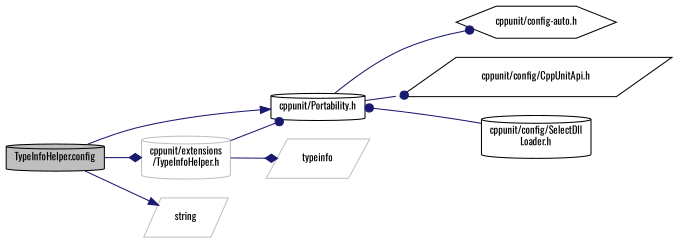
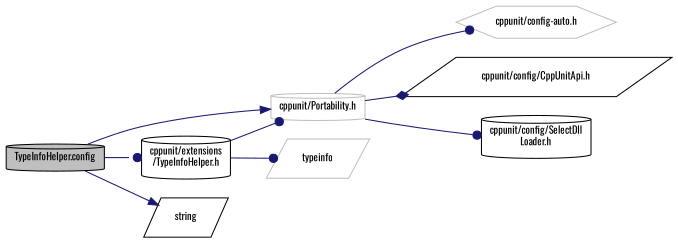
  digraph {
    fontname=Oswald
    rankdir=LR
    node [color=black fillcolor=white fontname=Oswald fontsize=10 shape=cylinder style=filled]
    edge [arrowhead=dot color=midnightblue fontname=Oswald fontsize=10 labelfontname=Helvetica labelfontsize=10 style=solid]
    n1 [fillcolor=grey75 fontcolor=black height=0.2 label="TypeInfoHelper.config" width=0.4]
-   n2 [height=0.2 label="cppunit/Portability.h" width=0.4]
-   n3 [color=grey75 height=0.2 label="cppunit/extensions\l/TypeInfoHelper.h" width=0.4]
-   n4 [color=grey75 height=0.2 label=string shape=parallelogram width=0.4]
-   n5 [height=0.2 label="cppunit/config-auto.h" shape=hexagon width=0.4]
+   n2 [color=grey75 height=0.2 label="cppunit/Portability.h" width=0.4]
+   n3 [height=0.2 label="cppunit/extensions\l/TypeInfoHelper.h" width=0.4]
+   n4 [height=0.2 label=string shape=parallelogram width=0.4]
+   n5 [color=grey75 height=0.2 label="cppunit/config-auto.h" shape=hexagon width=0.4]
    n6 [height=0.2 label="cppunit/config/CppUnitApi.h" shape=parallelogram width=0.4]
    n7 [height=0.2 label="cppunit/config/SelectDll\lLoader.h" width=0.4]
    n8 [color=grey75 height=0.2 label=typeinfo shape=parallelogram width=0.4]
    n1 -> n2 [arrowhead=normal]
-   n1 -> n3 [arrowhead=diamond]
+   n1 -> n3
    n1 -> n4 [arrowhead=normal]
    n2 -> n5
-   n2 -> n6
-   n7 -> n2
+   n2 -> n6 [arrowhead=diamond]
+   n2 -> n7
    n3 -> n2
-   n3 -> n8 [arrowhead=diamond]
+   n3 -> n8
  }
